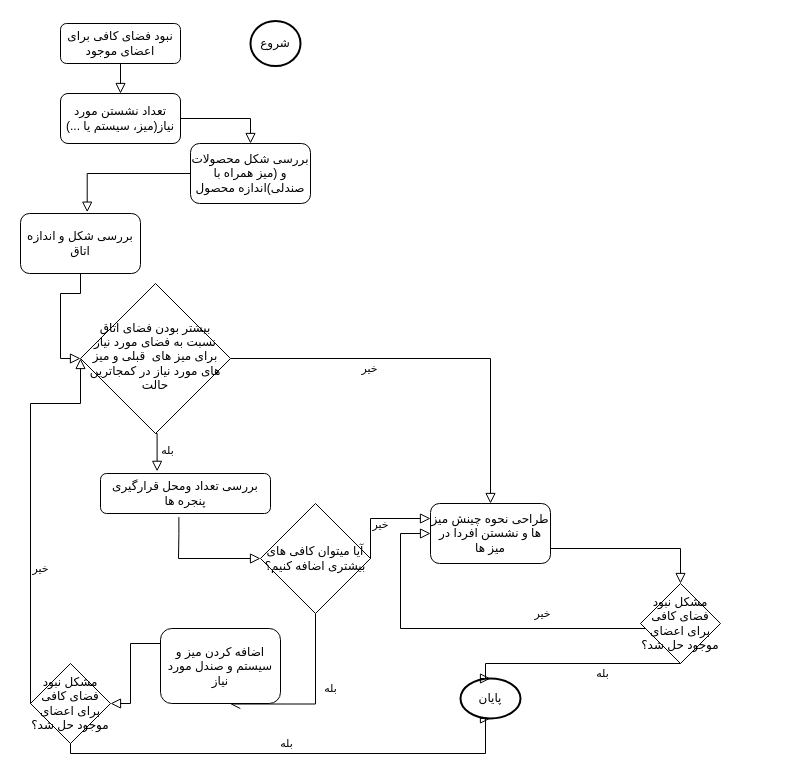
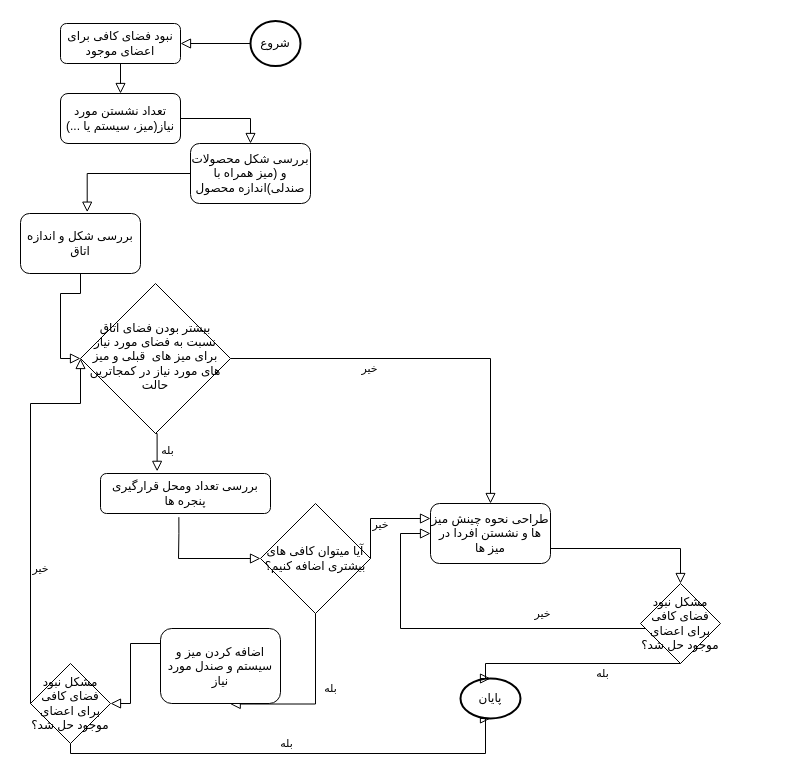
  <mxCell id="0" />
  <mxCell id="1" parent="0" />
  <mxCell id="2" value="" style="rounded=0;html=1;jettySize=auto;orthogonalLoop=1;fontSize=11;endArrow=block;endFill=0;endSize=8;strokeWidth=1;shadow=0;labelBackgroundColor=none;edgeStyle=orthogonalEdgeStyle;entryX=0.5;entryY=0;entryDx=0;entryDy=0;" parent="1" source="3" target="9" edge="1"><mxGeometry relative="1" as="geometry"><mxPoint x="230" y="123" as="targetPoint" /></mxGeometry></mxCell>
  <mxCell id="3" value="نبود فضای کافی برای اعضای موجود" style="rounded=1;whiteSpace=wrap;html=1;fontSize=12;glass=0;strokeWidth=1;shadow=0;" parent="1" vertex="1"><mxGeometry x="60" y="23" width="120" height="40" as="geometry" /></mxCell>
  <mxCell id="4" value="خیر" style="rounded=0;html=1;jettySize=auto;orthogonalLoop=1;fontSize=11;endArrow=block;endFill=0;endSize=8;strokeWidth=1;shadow=0;labelBackgroundColor=none;edgeStyle=orthogonalEdgeStyle;entryX=0.5;entryY=0;entryDx=0;entryDy=0;exitX=1;exitY=0.5;exitDx=0;exitDy=0;" parent="1" source="6" target="20" edge="1"><mxGeometry x="-0.315" y="-10" relative="1" as="geometry"><mxPoint as="offset" /><mxPoint x="290" y="383" as="sourcePoint" /><mxPoint x="350" y="463" as="targetPoint" /><Array as="points"><mxPoint x="490" y="358" /></Array></mxGeometry></mxCell>
  <mxCell id="5" value="بله" style="edgeStyle=orthogonalEdgeStyle;rounded=0;html=1;jettySize=auto;orthogonalLoop=1;fontSize=11;endArrow=block;endFill=0;endSize=8;strokeWidth=1;shadow=0;labelBackgroundColor=none;exitX=0.5;exitY=1;exitDx=0;exitDy=0;entryX=0.333;entryY=-0.054;entryDx=0;entryDy=0;entryPerimeter=0;" parent="1" source="6" target="7" edge="1"><mxGeometry x="-0.026" y="10" relative="1" as="geometry"><mxPoint as="offset" /><mxPoint x="420" y="313" as="sourcePoint" /><Array as="points"><mxPoint x="157" y="433" /></Array></mxGeometry></mxCell>
  <mxCell id="6" value="&lt;div style=&quot;&quot;&gt;&lt;span style=&quot;background-color: initial;&quot;&gt;بیشتر بودن فضای اتاق نسبت به فضای مورد نیاز برای میز های&amp;nbsp; قبلی و میز های مورد نیاز در کمجاترین حالت&lt;/span&gt;&lt;/div&gt;" style="rhombus;whiteSpace=wrap;html=1;shadow=0;fontFamily=Helvetica;fontSize=12;align=center;strokeWidth=1;spacing=6;spacingTop=-4;" parent="1" vertex="1"><mxGeometry x="80" y="283" width="150" height="150" as="geometry" /></mxCell>
  <mxCell id="7" value="بررسی تعداد ومحل قرارگیری پنجره ها" style="rounded=1;whiteSpace=wrap;html=1;fontSize=12;glass=0;strokeWidth=1;shadow=0;" parent="1" vertex="1"><mxGeometry x="100" y="473" width="170" height="40" as="geometry" /></mxCell>
  <mxCell id="8" value="" style="rounded=0;html=1;jettySize=auto;orthogonalLoop=1;fontSize=11;endArrow=block;endFill=0;endSize=8;strokeWidth=1;shadow=0;labelBackgroundColor=none;edgeStyle=orthogonalEdgeStyle;entryX=0;entryY=0.5;entryDx=0;entryDy=0;" parent="1" source="14" target="6" edge="1"><mxGeometry x="0.333" y="20" relative="1" as="geometry"><mxPoint as="offset" /><mxPoint x="450" y="563" as="sourcePoint" /><mxPoint x="420" y="743" as="targetPoint" /></mxGeometry></mxCell>
  <mxCell id="9" value="تعداد نشستن مورد نیاز(میز، سیستم یا ...)" style="rounded=1;whiteSpace=wrap;html=1;" vertex="1" parent="1"><mxGeometry x="60" y="93" width="120" height="50" as="geometry" /></mxCell>
  <mxCell id="10" value="" style="rounded=0;html=1;jettySize=auto;orthogonalLoop=1;fontSize=11;endArrow=block;endFill=0;endSize=8;strokeWidth=1;shadow=0;labelBackgroundColor=none;edgeStyle=orthogonalEdgeStyle;entryX=0.5;entryY=0;entryDx=0;entryDy=0;" edge="1" parent="1" source="9" target="11"><mxGeometry relative="1" as="geometry"><mxPoint x="170" y="123" as="sourcePoint" /><mxPoint x="140" y="143" as="targetPoint" /></mxGeometry></mxCell>
  <mxCell id="11" value="بررسی شکل محصولات و (میز همراه با صندلی)اندازه محصول" style="rounded=1;whiteSpace=wrap;html=1;" vertex="1" parent="1"><mxGeometry x="190" y="143" width="120" height="60" as="geometry" /></mxCell>
  <mxCell id="12" value="" style="rounded=0;html=1;jettySize=auto;orthogonalLoop=1;fontSize=11;endArrow=block;endFill=0;endSize=8;strokeWidth=1;shadow=0;labelBackgroundColor=none;edgeStyle=orthogonalEdgeStyle;entryX=0.556;entryY=-0.022;entryDx=0;entryDy=0;entryPerimeter=0;exitX=0;exitY=0.5;exitDx=0;exitDy=0;" edge="1" parent="1" source="11" target="14"><mxGeometry relative="1" as="geometry"><mxPoint x="200" y="168" as="sourcePoint" /><mxPoint x="270" y="193" as="targetPoint" /><Array as="points"><mxPoint x="87" y="173" /></Array></mxGeometry></mxCell>
  <mxCell id="13" style="edgeStyle=orthogonalEdgeStyle;rounded=0;orthogonalLoop=1;jettySize=auto;html=1;exitX=0.5;exitY=1;exitDx=0;exitDy=0;" edge="1" parent="1"><mxGeometry relative="1" as="geometry"><mxPoint x="784" y="693" as="sourcePoint" /><mxPoint x="784" y="693" as="targetPoint" /></mxGeometry></mxCell>
  <mxCell id="14" value="بررسی شکل و اندازه اتاق" style="rounded=1;whiteSpace=wrap;html=1;" vertex="1" parent="1"><mxGeometry x="20" y="213" width="120" height="60" as="geometry" /></mxCell>
  <mxCell id="15" value="آیا میتوان کافی های بیشتری اضافه کنیم؟" style="rhombus;whiteSpace=wrap;html=1;" vertex="1" parent="1"><mxGeometry x="260" y="503" width="110" height="110" as="geometry" /></mxCell>
  <mxCell id="16" value="" style="rounded=0;html=1;jettySize=auto;orthogonalLoop=1;fontSize=11;endArrow=block;endFill=0;endSize=8;strokeWidth=1;shadow=0;labelBackgroundColor=none;edgeStyle=orthogonalEdgeStyle;exitX=0.461;exitY=1.092;exitDx=0;exitDy=0;entryX=0;entryY=0.5;entryDx=0;entryDy=0;exitPerimeter=0;" edge="1" parent="1" source="7" target="15"><mxGeometry x="0.333" y="20" relative="1" as="geometry"><mxPoint as="offset" /><mxPoint x="230.034" y="593" as="sourcePoint" /><mxPoint x="230" y="678" as="targetPoint" /><Array as="points"><mxPoint x="178" y="533" /><mxPoint x="178" y="548" /></Array></mxGeometry></mxCell>
- <mxCell id="17" value="بله" style="edgeStyle=orthogonalEdgeStyle;rounded=0;html=1;jettySize=auto;orthogonalLoop=1;fontSize=11;endArrow=open;endFill=0;endSize=8;strokeWidth=1;shadow=0;labelBackgroundColor=none;exitX=0.5;exitY=1;exitDx=0;exitDy=0;entryX=0.581;entryY=1.007;entryDx=0;entryDy=0;entryPerimeter=0;" edge="1" parent="1" source="15" target="18"><mxGeometry x="-0.145" y="15" relative="1" as="geometry"><mxPoint as="offset" /><mxPoint x="90" y="718" as="sourcePoint" /><mxPoint x="120" y="703" as="targetPoint" /><Array as="points"><mxPoint x="315" y="703" /><mxPoint x="230" y="703" /></Array></mxGeometry></mxCell>
+ <mxCell id="17" value="بله" style="edgeStyle=orthogonalEdgeStyle;rounded=0;html=1;jettySize=auto;orthogonalLoop=1;fontSize=11;endArrow=block;endFill=0;endSize=8;strokeWidth=1;shadow=0;labelBackgroundColor=none;exitX=0.5;exitY=1;exitDx=0;exitDy=0;entryX=0.581;entryY=1.007;entryDx=0;entryDy=0;entryPerimeter=0;" edge="1" parent="1" source="15" target="18"><mxGeometry x="-0.145" y="15" relative="1" as="geometry"><mxPoint as="offset" /><mxPoint x="90" y="718" as="sourcePoint" /><mxPoint x="120" y="703" as="targetPoint" /><Array as="points"><mxPoint x="315" y="703" /><mxPoint x="230" y="703" /></Array></mxGeometry></mxCell>
  <mxCell id="18" value="اضافه کردن میز و سیستم و صندل مورد نیاز" style="rounded=1;whiteSpace=wrap;html=1;strokeWidth=1;" vertex="1" parent="1"><mxGeometry x="160" y="628" width="120" height="75" as="geometry" /></mxCell>
  <mxCell id="19" value="خیر" style="rounded=0;html=1;jettySize=auto;orthogonalLoop=1;fontSize=11;endArrow=block;endFill=0;endSize=8;strokeWidth=1;shadow=0;labelBackgroundColor=none;edgeStyle=orthogonalEdgeStyle;exitX=1;exitY=0.5;exitDx=0;exitDy=0;entryX=0;entryY=0.25;entryDx=0;entryDy=0;" edge="1" parent="1" source="15" target="20"><mxGeometry x="-0.315" y="-10" relative="1" as="geometry"><mxPoint as="offset" /><mxPoint x="570" y="453" as="sourcePoint" /><mxPoint x="390" y="483" as="targetPoint" /><Array as="points"><mxPoint x="370" y="518" /></Array></mxGeometry></mxCell>
  <mxCell id="20" value="طراحی نحوه چینش میز ها و نشستن افردا در میز ها" style="rounded=1;whiteSpace=wrap;html=1;strokeWidth=1;" vertex="1" parent="1"><mxGeometry x="430" y="503" width="120" height="60" as="geometry" /></mxCell>
  <mxCell id="21" value="مشکل نبود فضای کافی برای اعضای موجود حل شد؟" style="rhombus;whiteSpace=wrap;html=1;strokeWidth=1;" vertex="1" parent="1"><mxGeometry x="30" y="663" width="80" height="80" as="geometry" /></mxCell>
  <mxCell id="22" value="" style="rounded=0;html=1;jettySize=auto;orthogonalLoop=1;fontSize=11;endArrow=block;endFill=0;endSize=8;strokeWidth=1;shadow=0;labelBackgroundColor=none;edgeStyle=orthogonalEdgeStyle;exitX=0;exitY=0.5;exitDx=0;exitDy=0;entryX=1;entryY=0.5;entryDx=0;entryDy=0;" edge="1" parent="1" source="18" target="21"><mxGeometry relative="1" as="geometry"><mxPoint x="-30" y="373" as="sourcePoint" /><mxPoint x="140" y="713" as="targetPoint" /><Array as="points"><mxPoint x="160" y="643" /><mxPoint x="130" y="643" /><mxPoint x="130" y="703" /></Array></mxGeometry></mxCell>
  <mxCell id="23" value="بله" style="edgeStyle=orthogonalEdgeStyle;rounded=0;html=1;jettySize=auto;orthogonalLoop=1;fontSize=11;endArrow=block;endFill=0;endSize=8;strokeWidth=1;shadow=0;labelBackgroundColor=none;entryX=0.5;entryY=1;entryDx=0;entryDy=0;" edge="1" parent="1" source="21" target="24"><mxGeometry x="-0.026" y="10" relative="1" as="geometry"><mxPoint as="offset" /><mxPoint x="545.31" y="343" as="sourcePoint" /><mxPoint x="550" y="463" as="targetPoint" /><Array as="points"><mxPoint x="70" y="753" /><mxPoint x="485" y="753" /></Array></mxGeometry></mxCell>
  <mxCell id="24" value="پایان" style="ellipse;whiteSpace=wrap;html=1;aspect=fixed;strokeWidth=2;" vertex="1" parent="1"><mxGeometry x="460" y="678" width="60" height="40" as="geometry" /></mxCell>
  <mxCell id="25" value="خیر" style="rounded=0;html=1;jettySize=auto;orthogonalLoop=1;fontSize=11;endArrow=block;endFill=0;endSize=8;strokeWidth=1;shadow=0;labelBackgroundColor=none;edgeStyle=orthogonalEdgeStyle;exitX=0;exitY=0.5;exitDx=0;exitDy=0;entryX=0;entryY=0.5;entryDx=0;entryDy=0;" edge="1" parent="1" source="21" target="6"><mxGeometry x="-0.315" y="-10" relative="1" as="geometry"><mxPoint as="offset" /><mxPoint x="749.64" y="273.03" as="sourcePoint" /><mxPoint x="90" y="363" as="targetPoint" /><Array as="points"><mxPoint x="30" y="403" /><mxPoint x="80" y="403" /></Array></mxGeometry></mxCell>
  <mxCell id="26" value="مشکل نبود فضای کافی برای اعضای موجود حل شد؟" style="rhombus;whiteSpace=wrap;html=1;strokeWidth=1;" vertex="1" parent="1"><mxGeometry x="640" y="583" width="80" height="80" as="geometry" /></mxCell>
  <mxCell id="27" value="" style="rounded=0;html=1;jettySize=auto;orthogonalLoop=1;fontSize=11;endArrow=block;endFill=0;endSize=8;strokeWidth=1;shadow=0;labelBackgroundColor=none;edgeStyle=orthogonalEdgeStyle;entryX=0.5;entryY=0;entryDx=0;entryDy=0;exitX=1;exitY=0.75;exitDx=0;exitDy=0;" edge="1" parent="1" source="20" target="26"><mxGeometry relative="1" as="geometry"><mxPoint x="682" y="598" as="sourcePoint" /><mxPoint x="592" y="603" as="targetPoint" /><Array as="points"><mxPoint x="680" y="548" /></Array></mxGeometry></mxCell>
  <mxCell id="28" value="بله" style="edgeStyle=orthogonalEdgeStyle;rounded=0;html=1;jettySize=auto;orthogonalLoop=1;fontSize=11;endArrow=block;endFill=0;endSize=8;strokeWidth=1;shadow=0;labelBackgroundColor=none;exitX=0.5;exitY=1;exitDx=0;exitDy=0;entryX=0.5;entryY=0;entryDx=0;entryDy=0;" edge="1" parent="1" source="26" target="24"><mxGeometry x="-0.27" y="10" relative="1" as="geometry"><mxPoint as="offset" /><mxPoint x="590" y="633" as="sourcePoint" /><mxPoint x="685" y="693" as="targetPoint" /><Array as="points"><mxPoint x="485" y="663" /></Array></mxGeometry></mxCell>
  <mxCell id="29" value="خیر" style="rounded=0;html=1;jettySize=auto;orthogonalLoop=1;fontSize=11;endArrow=block;endFill=0;endSize=8;strokeWidth=1;shadow=0;labelBackgroundColor=none;edgeStyle=orthogonalEdgeStyle;entryX=0;entryY=0.5;entryDx=0;entryDy=0;" edge="1" parent="1" source="26" target="20"><mxGeometry x="-0.442" y="-15" relative="1" as="geometry"><mxPoint as="offset" /><mxPoint x="514" y="608" as="sourcePoint" /><mxPoint x="254" y="563" as="targetPoint" /><Array as="points"><mxPoint x="400" y="628" /><mxPoint x="400" y="533" /></Array></mxGeometry></mxCell>
  <mxCell id="30" value="شروع" style="ellipse;whiteSpace=wrap;html=1;strokeWidth=2;" vertex="1" parent="1"><mxGeometry x="250" y="20.5" width="50" height="45" as="geometry" /></mxCell>
+ <mxCell id="31" value="" style="rounded=0;html=1;jettySize=auto;orthogonalLoop=1;fontSize=11;endArrow=block;endFill=0;endSize=8;strokeWidth=1;shadow=0;labelBackgroundColor=none;edgeStyle=orthogonalEdgeStyle;entryX=1;entryY=0.5;entryDx=0;entryDy=0;exitX=0;exitY=0.5;exitDx=0;exitDy=0;" edge="1" parent="1" source="30" target="3"><mxGeometry relative="1" as="geometry"><mxPoint x="130" y="73" as="sourcePoint" /><mxPoint x="130" y="103" as="targetPoint" /></mxGeometry></mxCell>
